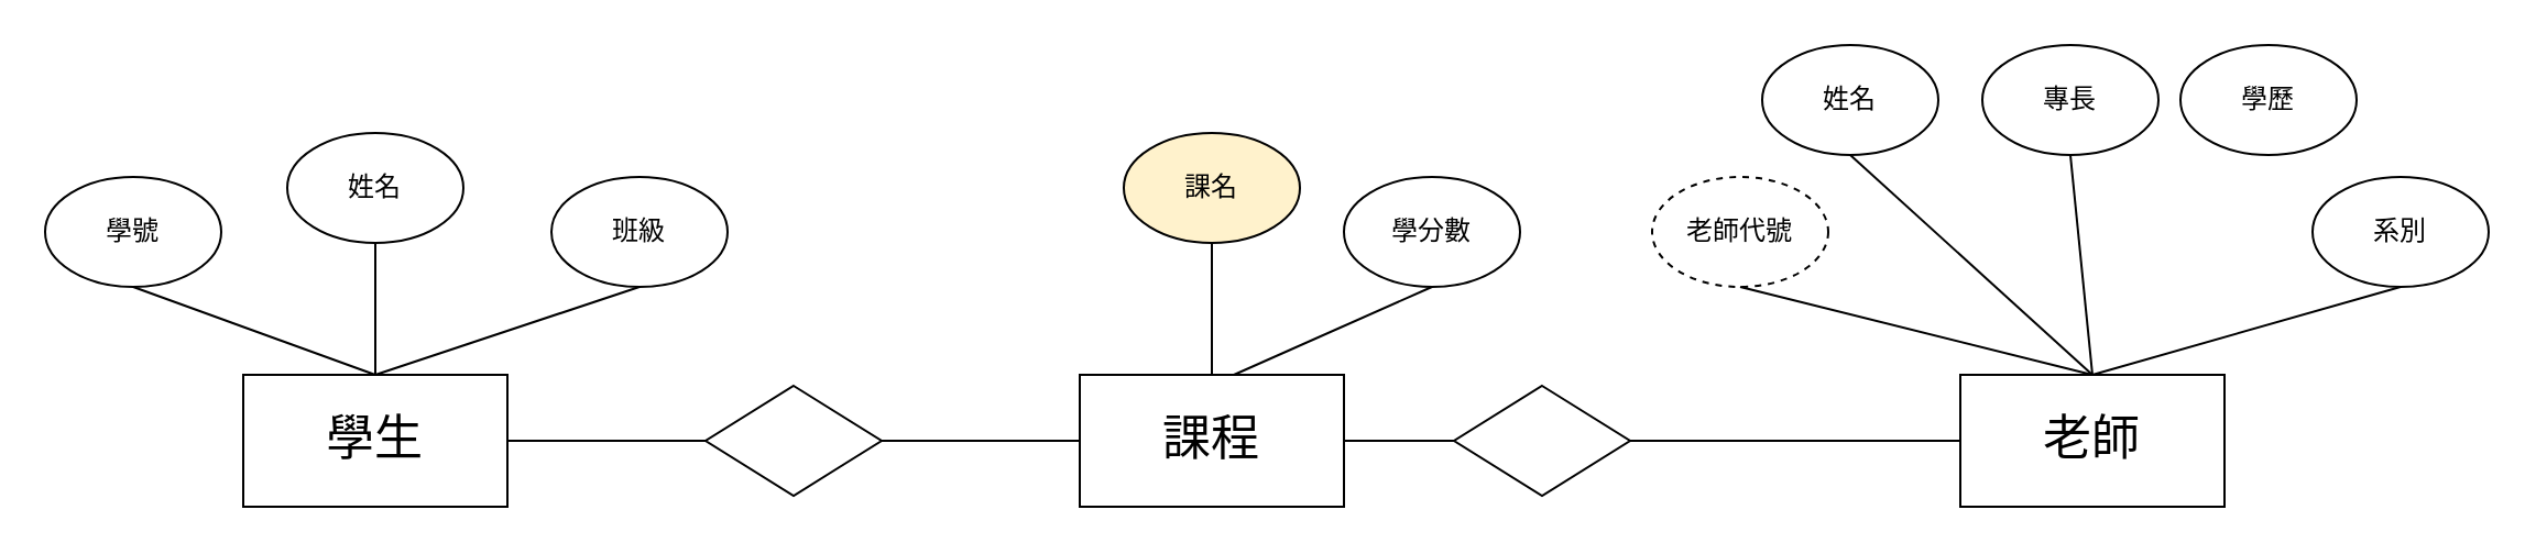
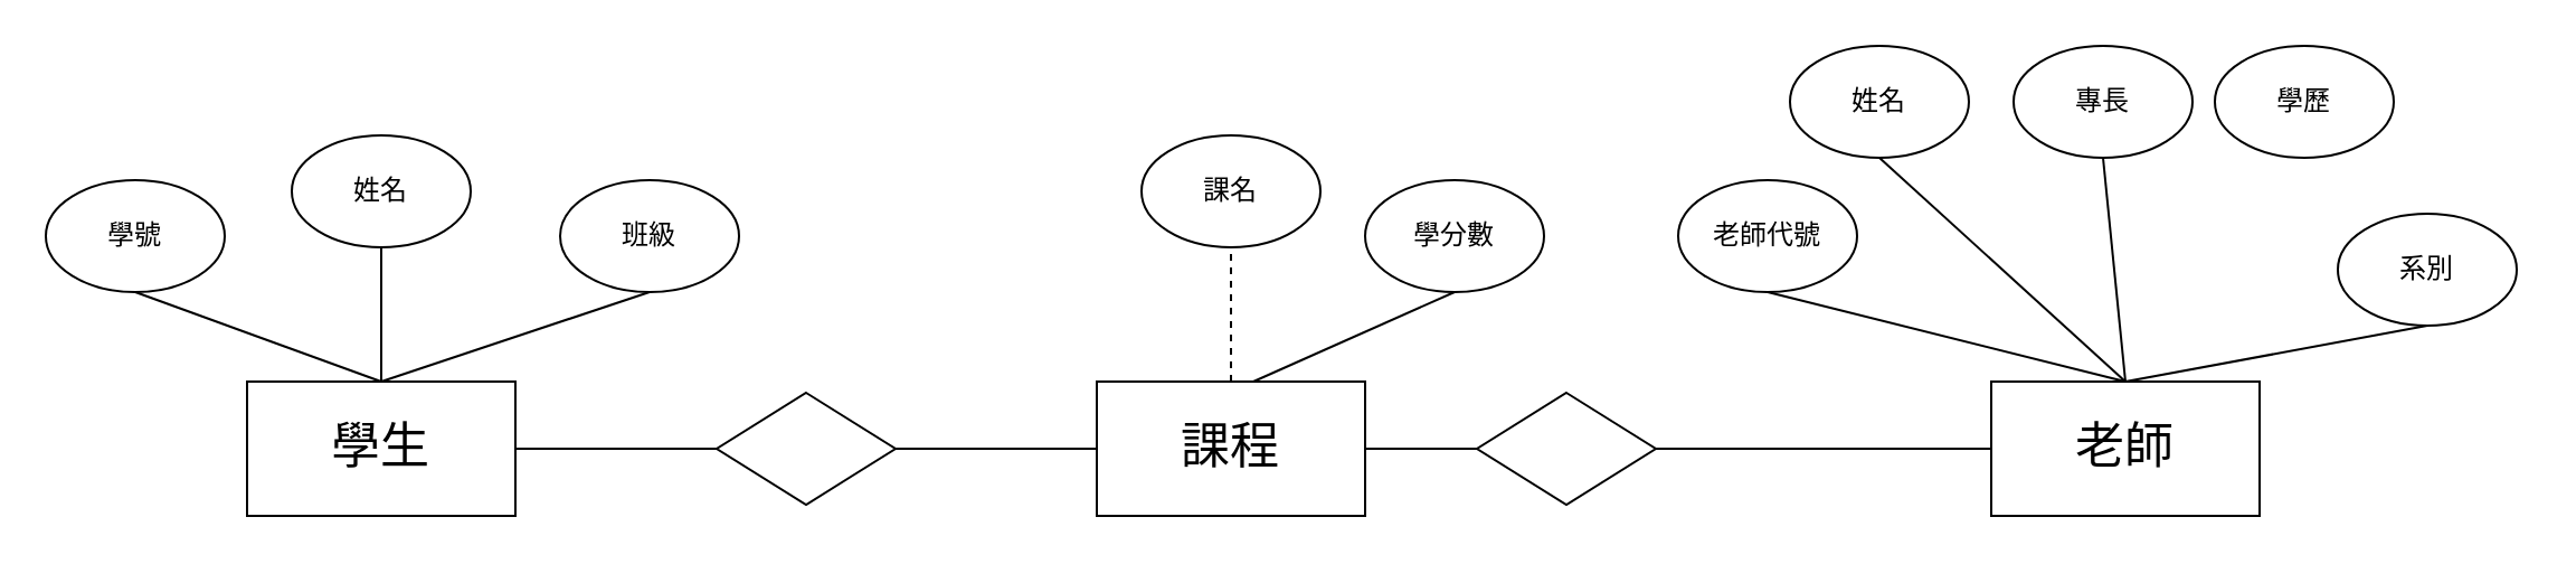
  <mxCell id="0" />
  <mxCell id="1" parent="0" />
  <mxCell id="2" value="&lt;font style=&quot;font-size: 22px;&quot;&gt;課程&lt;/font&gt;" style="rounded=0;whiteSpace=wrap;html=1;" parent="1" vertex="1"><mxGeometry x="490" y="170" width="120" height="60" as="geometry" /></mxCell>
- <mxCell id="3" value="課名" style="ellipse;whiteSpace=wrap;html=1;fillColor=#fff2cc;" parent="1" vertex="1"><mxGeometry x="510" y="60" width="80" height="50" as="geometry" /></mxCell>
+ <mxCell id="3" value="課名" style="ellipse;whiteSpace=wrap;html=1;" parent="1" vertex="1"><mxGeometry x="510" y="60" width="80" height="50" as="geometry" /></mxCell>
  <mxCell id="4" value="學分數" style="ellipse;whiteSpace=wrap;html=1;" parent="1" vertex="1"><mxGeometry x="610" y="80" width="80" height="50" as="geometry" /></mxCell>
  <mxCell id="5" value="" style="endArrow=none;html=1;rounded=0;entryX=0.5;entryY=1;entryDx=0;entryDy=0;" parent="1" target="4" edge="1"><mxGeometry width="50" height="50" relative="1" as="geometry"><mxPoint x="560" y="170" as="sourcePoint" /><mxPoint x="610" y="120" as="targetPoint" /></mxGeometry></mxCell>
- <mxCell id="6" value="" style="endArrow=none;html=1;rounded=0;entryX=0.5;entryY=1;entryDx=0;entryDy=0;exitX=0.5;exitY=0;exitDx=0;exitDy=0;" parent="1" source="2" target="3" edge="1"><mxGeometry width="50" height="50" relative="1" as="geometry"><mxPoint x="540" y="160" as="sourcePoint" /><mxPoint x="590" y="110" as="targetPoint" /></mxGeometry></mxCell>
+ <mxCell id="6" value="" style="endArrow=none;html=1;rounded=0;entryX=0.5;entryY=1;entryDx=0;entryDy=0;exitX=0.5;exitY=0;exitDx=0;exitDy=0;dashed=1;" parent="1" source="2" target="3" edge="1"><mxGeometry width="50" height="50" relative="1" as="geometry"><mxPoint x="540" y="160" as="sourcePoint" /><mxPoint x="590" y="110" as="targetPoint" /></mxGeometry></mxCell>
  <mxCell id="7" value="&lt;font style=&quot;font-size: 22px;&quot;&gt;老師&lt;/font&gt;" style="rounded=0;whiteSpace=wrap;html=1;" parent="1" vertex="1"><mxGeometry x="890" y="170" width="120" height="60" as="geometry" /></mxCell>
- <mxCell id="8" value="老師代號" style="ellipse;whiteSpace=wrap;html=1;dashed=1;" parent="1" vertex="1"><mxGeometry x="750" y="80" width="80" height="50" as="geometry" /></mxCell>
+ <mxCell id="8" value="老師代號" style="ellipse;whiteSpace=wrap;html=1;" parent="1" vertex="1"><mxGeometry x="750" y="80" width="80" height="50" as="geometry" /></mxCell>
  <mxCell id="9" value="姓名" style="ellipse;whiteSpace=wrap;html=1;" parent="1" vertex="1"><mxGeometry x="800" y="20" width="80" height="50" as="geometry" /></mxCell>
  <mxCell id="10" value="專長" style="ellipse;whiteSpace=wrap;html=1;" parent="1" vertex="1"><mxGeometry x="900" y="20" width="80" height="50" as="geometry" /></mxCell>
  <mxCell id="11" value="學歷" style="ellipse;whiteSpace=wrap;html=1;" parent="1" vertex="1"><mxGeometry x="990" y="20" width="80" height="50" as="geometry" /></mxCell>
- <mxCell id="12" value="系別" style="ellipse;whiteSpace=wrap;html=1;" parent="1" vertex="1"><mxGeometry x="1050" y="80" width="80" height="50" as="geometry" /></mxCell>
+ <mxCell id="12" value="系別" style="ellipse;whiteSpace=wrap;html=1;" parent="1" vertex="1"><mxGeometry x="1045" y="95" width="80" height="50" as="geometry" /></mxCell>
  <mxCell id="13" value="" style="endArrow=none;html=1;rounded=0;entryX=0.5;entryY=1;entryDx=0;entryDy=0;" parent="1" target="12" edge="1"><mxGeometry width="50" height="50" relative="1" as="geometry"><mxPoint x="950" y="170" as="sourcePoint" /><mxPoint x="1000" y="120" as="targetPoint" /></mxGeometry></mxCell>
  <mxCell id="14" value="" style="endArrow=none;html=1;rounded=0;entryX=0.5;entryY=1;entryDx=0;entryDy=0;" parent="1" target="10" edge="1"><mxGeometry width="50" height="50" relative="1" as="geometry"><mxPoint x="950" y="170" as="sourcePoint" /><mxPoint x="1040" y="80" as="targetPoint" /></mxGeometry></mxCell>
  <mxCell id="15" value="" style="endArrow=none;html=1;rounded=0;entryX=0.5;entryY=1;entryDx=0;entryDy=0;" parent="1" target="9" edge="1"><mxGeometry width="50" height="50" relative="1" as="geometry"><mxPoint x="950" y="170" as="sourcePoint" /><mxPoint x="950" y="80" as="targetPoint" /></mxGeometry></mxCell>
  <mxCell id="16" value="" style="endArrow=none;html=1;rounded=0;entryX=0.5;entryY=1;entryDx=0;entryDy=0;" parent="1" target="8" edge="1"><mxGeometry width="50" height="50" relative="1" as="geometry"><mxPoint x="950" y="170" as="sourcePoint" /><mxPoint x="850" y="80" as="targetPoint" /></mxGeometry></mxCell>
  <mxCell id="17" value="&lt;font style=&quot;font-size: 22px;&quot;&gt;學生&lt;/font&gt;" style="rounded=0;whiteSpace=wrap;html=1;" parent="1" vertex="1"><mxGeometry x="110" y="170" width="120" height="60" as="geometry" /></mxCell>
  <mxCell id="18" value="學號" style="ellipse;whiteSpace=wrap;html=1;" parent="1" vertex="1"><mxGeometry x="20" y="80" width="80" height="50" as="geometry" /></mxCell>
  <mxCell id="19" value="姓名" style="ellipse;whiteSpace=wrap;html=1;" parent="1" vertex="1"><mxGeometry x="130" y="60" width="80" height="50" as="geometry" /></mxCell>
  <mxCell id="20" value="班級" style="ellipse;whiteSpace=wrap;html=1;" parent="1" vertex="1"><mxGeometry x="250" y="80" width="80" height="50" as="geometry" /></mxCell>
  <mxCell id="21" value="" style="endArrow=none;html=1;rounded=0;entryX=0.5;entryY=1;entryDx=0;entryDy=0;" parent="1" target="20" edge="1"><mxGeometry width="50" height="50" relative="1" as="geometry"><mxPoint x="170" y="170" as="sourcePoint" /><mxPoint x="220" y="120" as="targetPoint" /></mxGeometry></mxCell>
  <mxCell id="22" value="" style="endArrow=none;html=1;rounded=0;entryX=0.5;entryY=1;entryDx=0;entryDy=0;" parent="1" target="19" edge="1"><mxGeometry width="50" height="50" relative="1" as="geometry"><mxPoint x="170" y="170" as="sourcePoint" /><mxPoint x="300" y="140" as="targetPoint" /></mxGeometry></mxCell>
  <mxCell id="23" value="" style="endArrow=none;html=1;rounded=0;entryX=0.5;entryY=1;entryDx=0;entryDy=0;" parent="1" target="18" edge="1"><mxGeometry width="50" height="50" relative="1" as="geometry"><mxPoint x="170" y="170" as="sourcePoint" /><mxPoint x="180" y="120" as="targetPoint" /></mxGeometry></mxCell>
  <mxCell id="24" value="" style="rhombus;whiteSpace=wrap;html=1;" parent="1" vertex="1"><mxGeometry x="660" y="175" width="80" height="50" as="geometry" /></mxCell>
  <mxCell id="25" value="" style="rhombus;whiteSpace=wrap;html=1;" parent="1" vertex="1"><mxGeometry x="320" y="175" width="80" height="50" as="geometry" /></mxCell>
  <mxCell id="26" value="" style="endArrow=none;html=1;rounded=0;entryX=0;entryY=0.5;entryDx=0;entryDy=0;exitX=1;exitY=0.5;exitDx=0;exitDy=0;" parent="1" source="2" target="24" edge="1"><mxGeometry width="50" height="50" relative="1" as="geometry"><mxPoint x="500" y="270" as="sourcePoint" /><mxPoint x="550" y="220" as="targetPoint" /></mxGeometry></mxCell>
  <mxCell id="27" value="" style="endArrow=none;html=1;rounded=0;entryX=0;entryY=0.5;entryDx=0;entryDy=0;exitX=1;exitY=0.5;exitDx=0;exitDy=0;" parent="1" source="24" target="7" edge="1"><mxGeometry width="50" height="50" relative="1" as="geometry"><mxPoint x="860" y="320" as="sourcePoint" /><mxPoint x="910" y="270" as="targetPoint" /></mxGeometry></mxCell>
  <mxCell id="28" value="" style="endArrow=none;html=1;rounded=0;entryX=0;entryY=0.5;entryDx=0;entryDy=0;exitX=1;exitY=0.5;exitDx=0;exitDy=0;" parent="1" source="25" target="2" edge="1"><mxGeometry width="50" height="50" relative="1" as="geometry"><mxPoint x="390" y="250" as="sourcePoint" /><mxPoint x="440" y="200" as="targetPoint" /></mxGeometry></mxCell>
  <mxCell id="29" value="" style="endArrow=none;html=1;rounded=0;entryX=0;entryY=0.5;entryDx=0;entryDy=0;exitX=1;exitY=0.5;exitDx=0;exitDy=0;" parent="1" source="17" target="25" edge="1"><mxGeometry width="50" height="50" relative="1" as="geometry"><mxPoint y="320" as="sourcePoint" x="260" /><mxPoint x="310" y="270" as="targetPoint" /></mxGeometry></mxCell>
